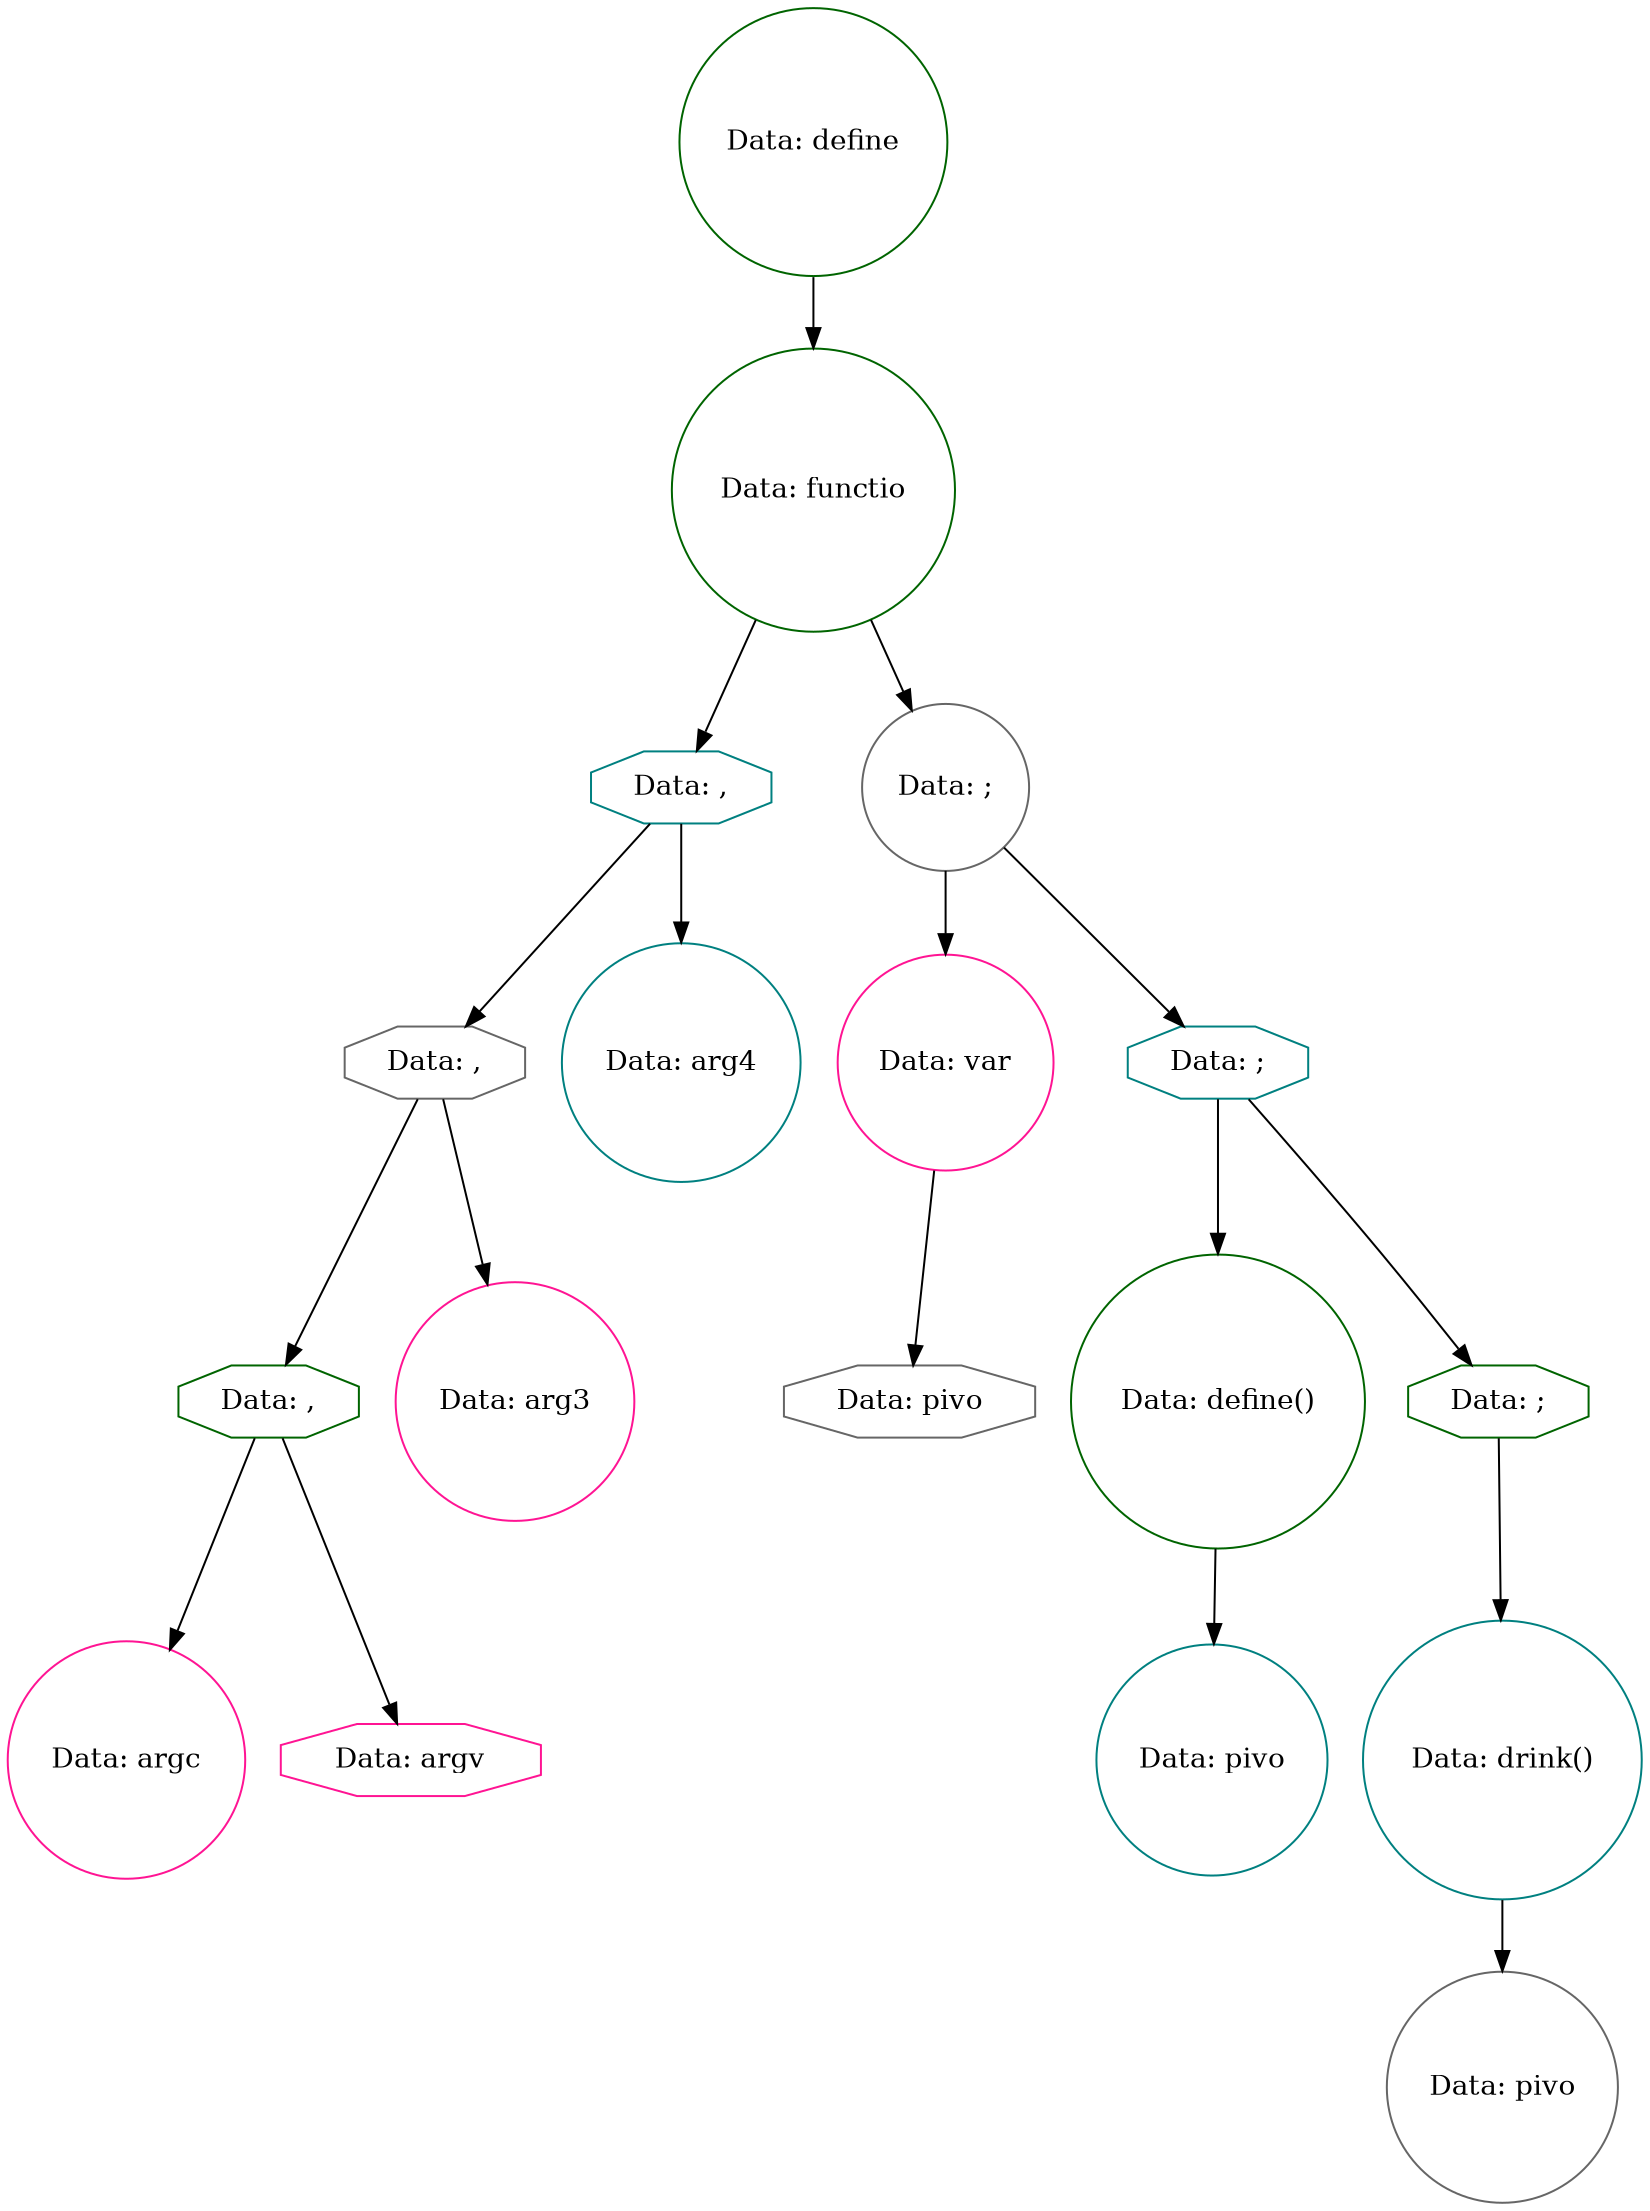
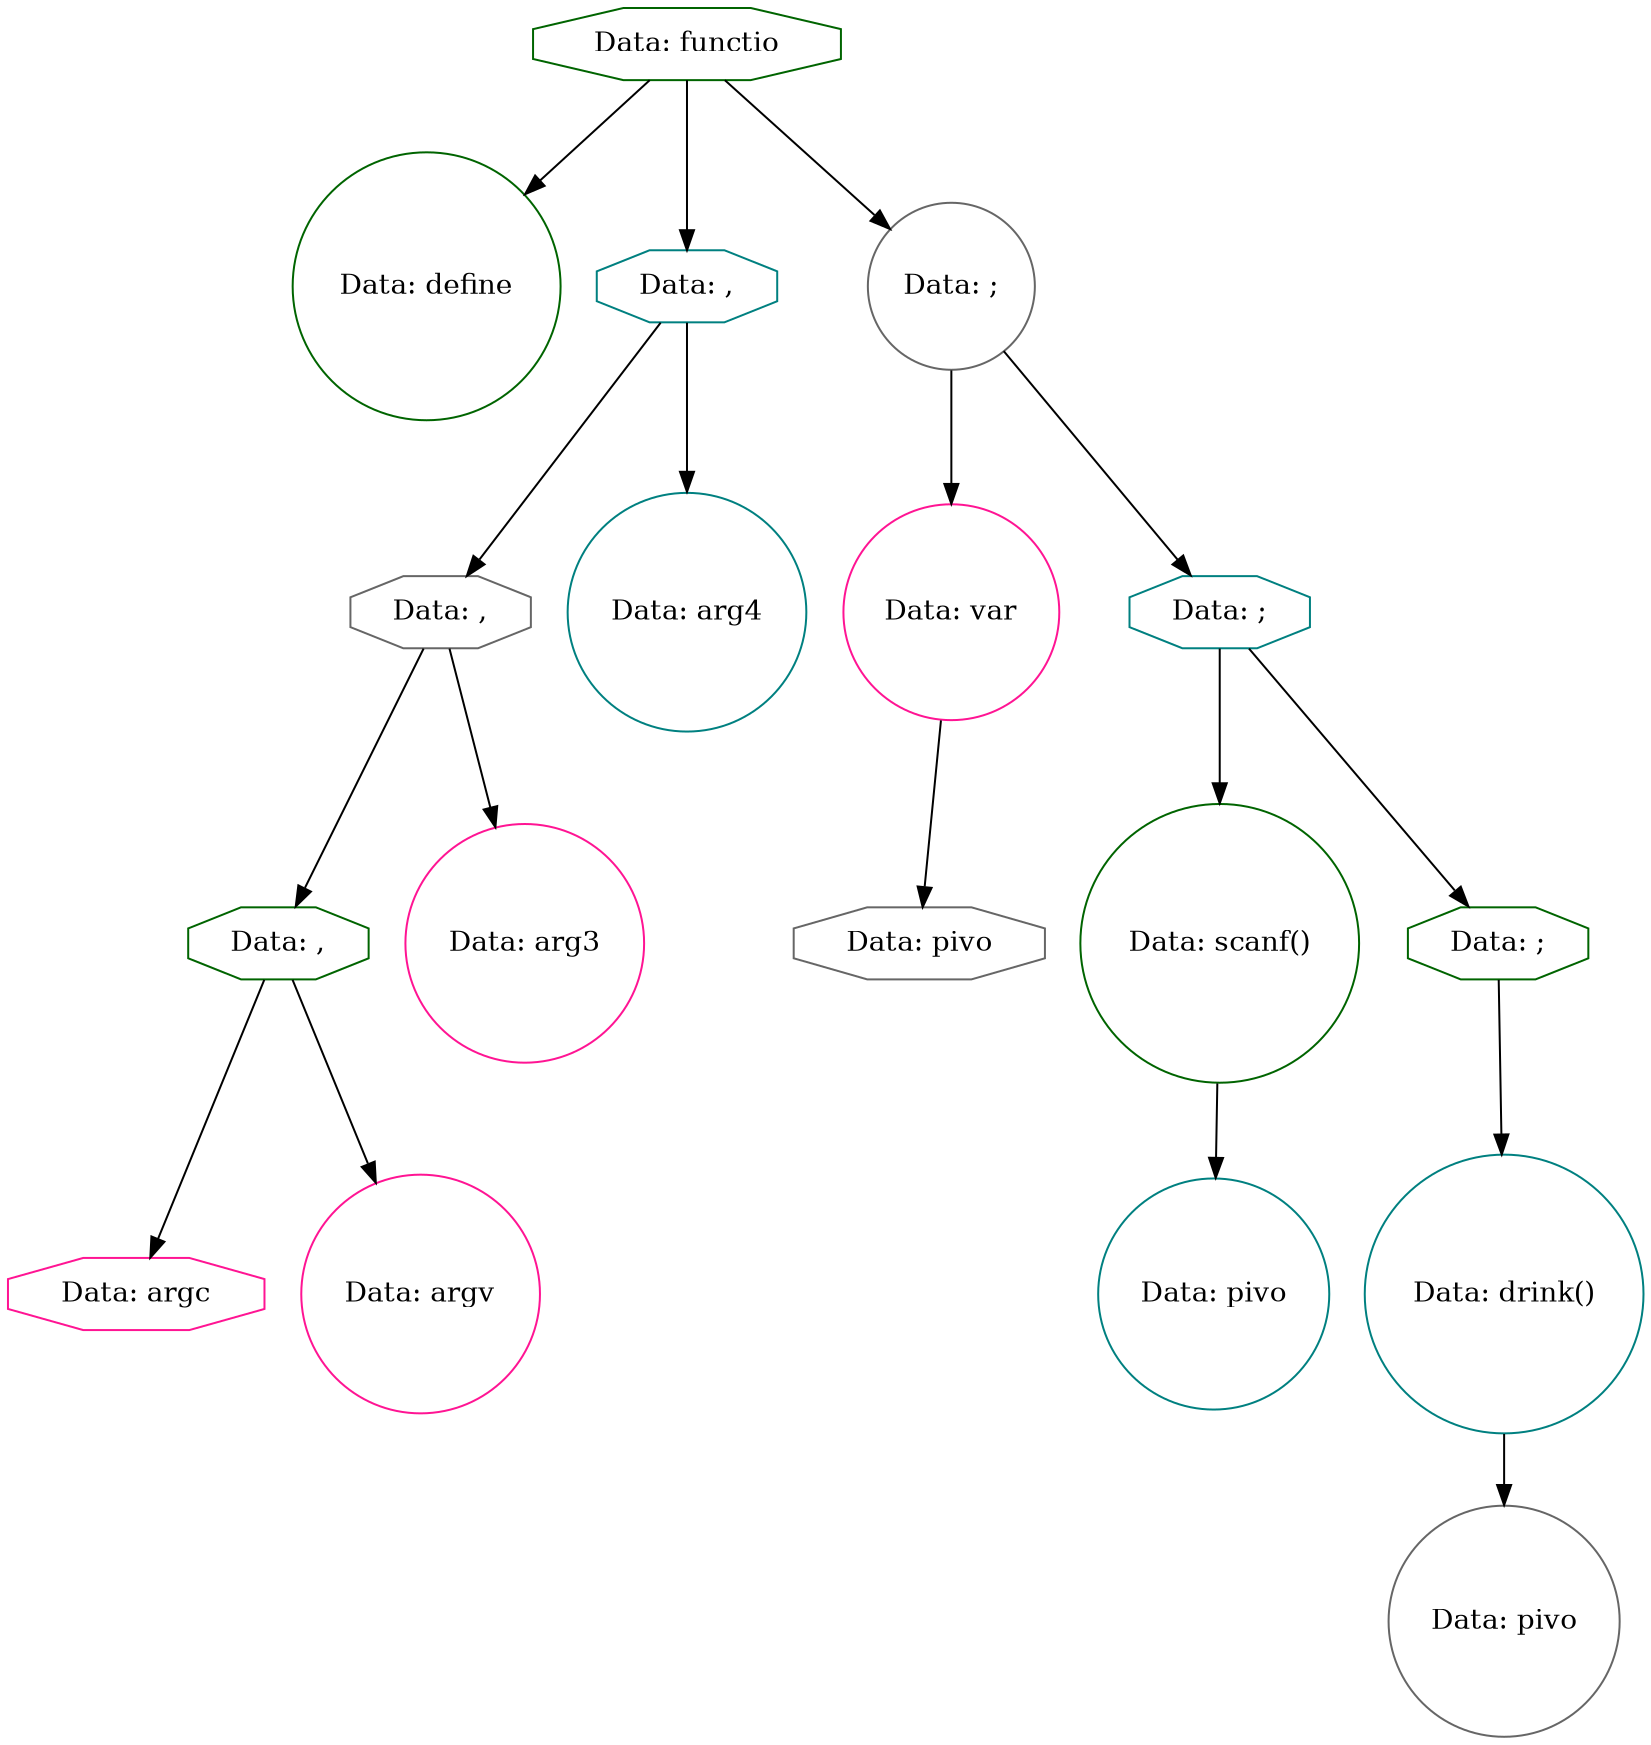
  digraph {
    node [color=darkgreen shape=circle]
    n1 [label="Data: define"]
-   n2 [label="Data: functio"]
+   n2 [label="Data: functio" shape=octagon]
    n3 [color=teal label="Data: ," shape=octagon]
    n4 [color=gray40 label="Data: ;"]
    n5 [color=gray40 label="Data: ," shape=octagon]
    n6 [color=teal label="Data: arg4"]
    n7 [color=deeppink label="Data: var"]
    n8 [color=teal label="Data: ;" shape=octagon]
    n9 [label="Data: ," shape=octagon]
    n10 [color=deeppink label="Data: arg3"]
-   n11 [color=deeppink label="Data: argc"]
-   n12 [color=deeppink label="Data: argv" shape=octagon]
+   n11 [color=deeppink label="Data: argc" shape=octagon]
+   n12 [color=deeppink label="Data: argv"]
    n13 [color=gray40 label="Data: pivo" shape=octagon]
-   n14 [label="Data: define()"]
+   n14 [label="Data: scanf()"]
    n15 [label="Data: ;" shape=octagon]
    n16 [color=teal label="Data: pivo"]
    n17 [color=teal label="Data: drink()"]
    n18 [color=gray40 label="Data: pivo"]
-   n1 -> n2
+   n2 -> n1
    n2 -> n3
    n2 -> n4
    n3 -> n5
    n3 -> n6
    n4 -> n7
    n4 -> n8
    n5 -> n9
    n5 -> n10
    n7 -> n13
    n8 -> n14
    n8 -> n15
    n9 -> n11
    n9 -> n12
    n14 -> n16
    n15 -> n17
    n17 -> n18
  }
